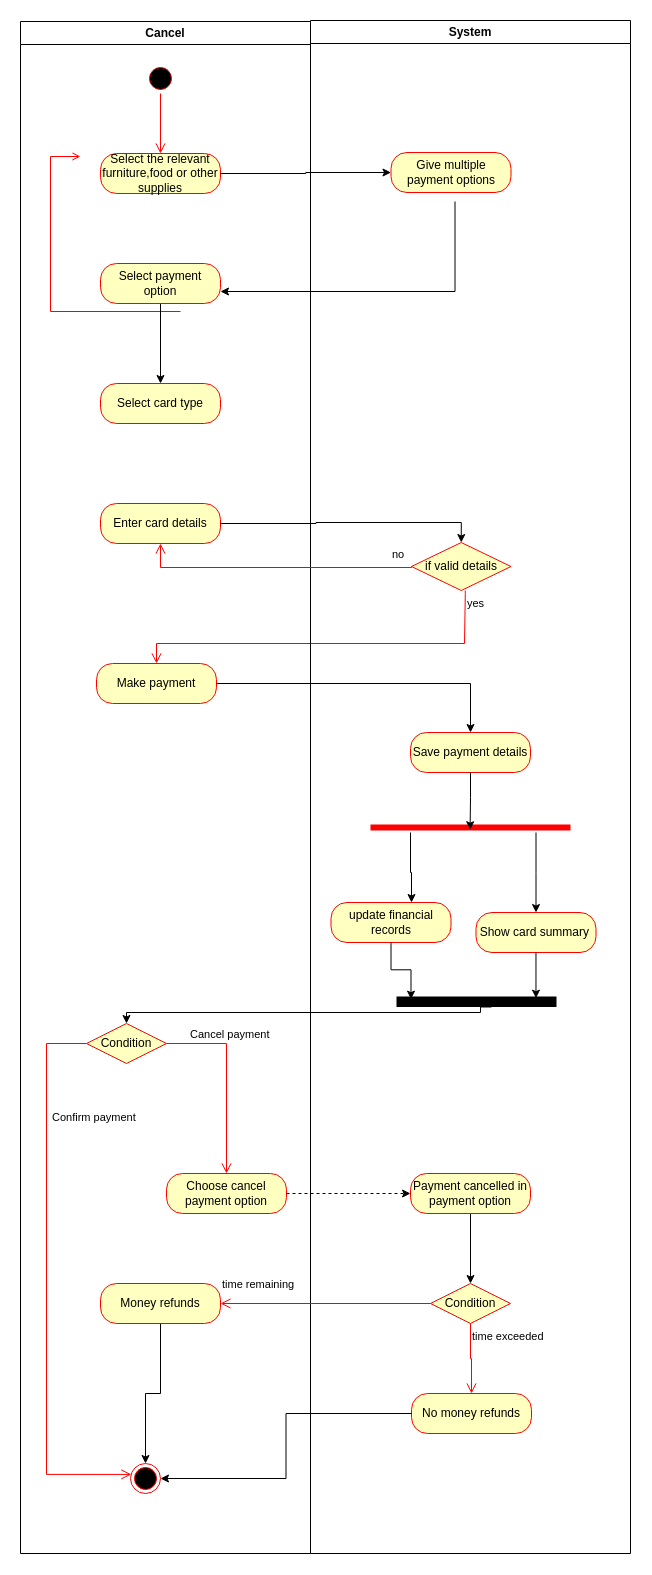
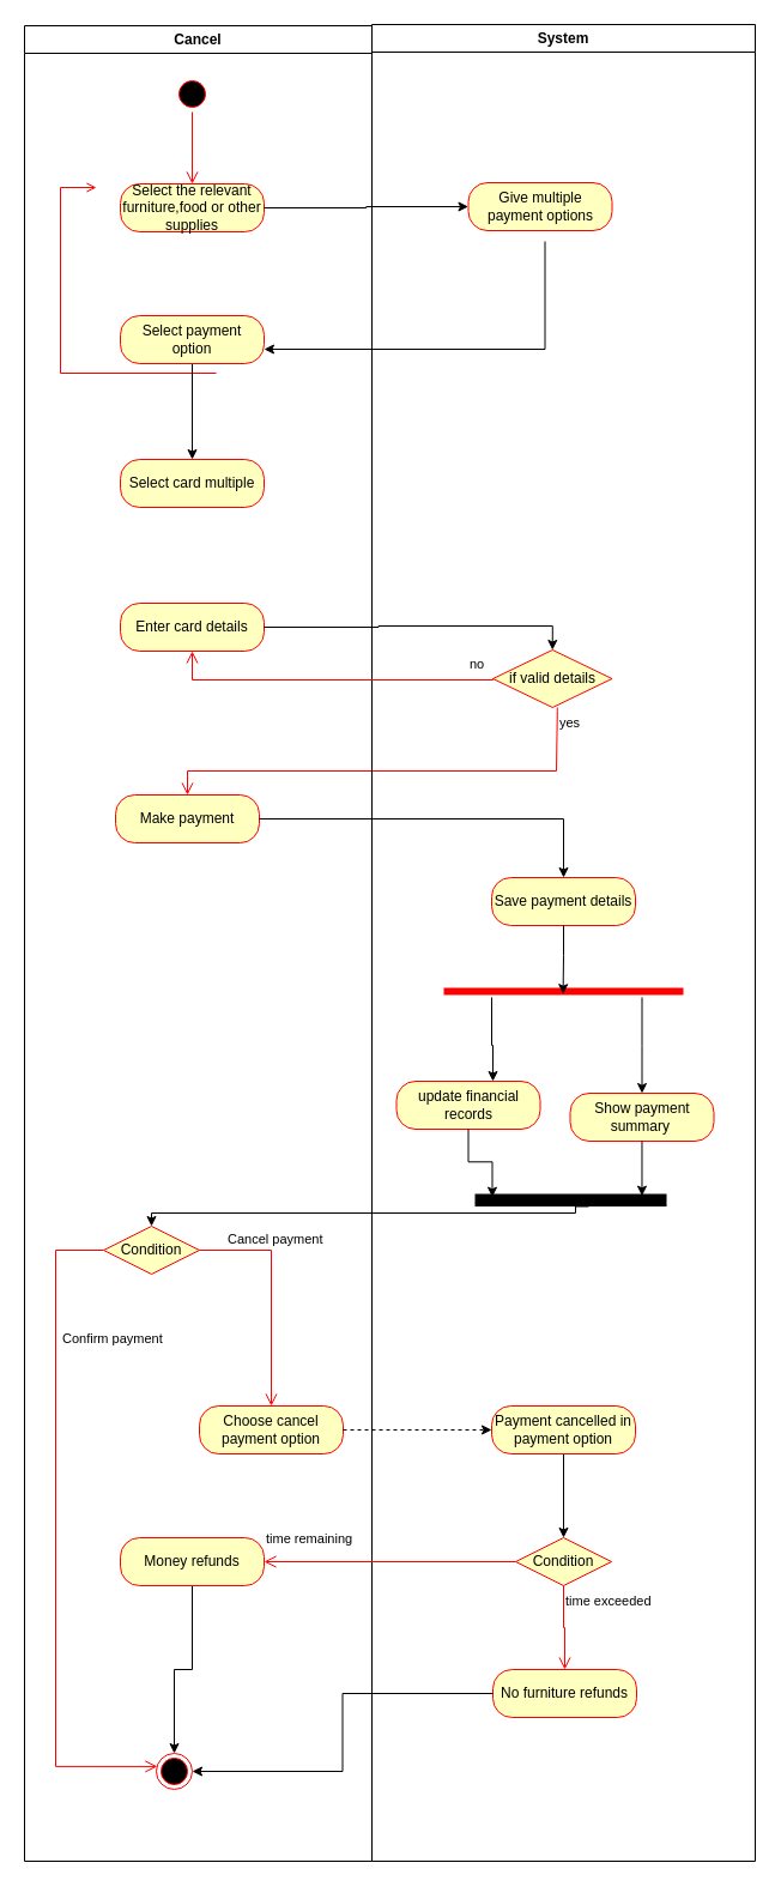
  <mxCell id="0" />
  <mxCell id="1" parent="0" />
  <mxCell id="2" value="Cancel" style="swimlane;whiteSpace=wrap" parent="1" vertex="1"><mxGeometry x="20" y="21" width="290" height="1532" as="geometry" /></mxCell>
  <mxCell id="3" value="" style="endArrow=open;strokeColor=#FF0000;endFill=1;rounded=0" parent="2" edge="1"><mxGeometry relative="1" as="geometry"><mxPoint x="115" y="160" as="sourcePoint" /></mxGeometry></mxCell>
  <mxCell id="4" value="" style="endArrow=open;strokeColor=#FF0000;endFill=1;rounded=0" parent="2" edge="1"><mxGeometry relative="1" as="geometry"><mxPoint x="115" y="270" as="sourcePoint" /></mxGeometry></mxCell>
  <mxCell id="5" value="" style="edgeStyle=elbowEdgeStyle;elbow=horizontal;strokeColor=#FF0000;endArrow=open;endFill=1;rounded=0" parent="2" edge="1"><mxGeometry width="100" height="100" relative="1" as="geometry"><mxPoint x="160" y="290" as="sourcePoint" /><mxPoint x="60" y="135" as="targetPoint" /><Array as="points"><mxPoint x="30" y="250" /></Array></mxGeometry></mxCell>
  <mxCell id="6" value="" style="ellipse;html=1;shape=startState;fillColor=#000000;strokeColor=#ff0000;" vertex="1" parent="2"><mxGeometry x="125" y="42" width="30" height="30" as="geometry" /></mxCell>
  <mxCell id="7" value="" style="edgeStyle=orthogonalEdgeStyle;html=1;verticalAlign=bottom;endArrow=open;endSize=8;strokeColor=#ff0000;rounded=0;entryX=0.5;entryY=0;entryDx=0;entryDy=0;" edge="1" source="6" parent="2" target="8"><mxGeometry relative="1" as="geometry"><mxPoint x="140" y="132" as="targetPoint" /></mxGeometry></mxCell>
  <mxCell id="8" value="Select the relevant furniture,food or other supplies" style="rounded=1;whiteSpace=wrap;html=1;arcSize=40;fontColor=#000000;fillColor=#ffffc0;strokeColor=#ff0000;" vertex="1" parent="2"><mxGeometry x="80" y="132" width="120" height="40" as="geometry" /></mxCell>
  <mxCell id="9" value="" style="edgeStyle=orthogonalEdgeStyle;rounded=0;orthogonalLoop=1;jettySize=auto;html=1;" edge="1" parent="2" source="10" target="11"><mxGeometry relative="1" as="geometry" /></mxCell>
  <mxCell id="10" value="Select payment option" style="rounded=1;whiteSpace=wrap;html=1;arcSize=40;fontColor=#000000;fillColor=#ffffc0;strokeColor=#ff0000;" vertex="1" parent="2"><mxGeometry x="80" y="242" width="120" height="40" as="geometry" /></mxCell>
- <mxCell id="11" value="Select card type" style="rounded=1;whiteSpace=wrap;html=1;arcSize=40;fontColor=#000000;fillColor=#ffffc0;strokeColor=#ff0000;" vertex="1" parent="2"><mxGeometry x="80" y="362" width="120" height="40" as="geometry" /></mxCell>
+ <mxCell id="11" value="Select card multiple" style="rounded=1;whiteSpace=wrap;html=1;arcSize=40;fontColor=#000000;fillColor=#ffffc0;strokeColor=#ff0000;" vertex="1" parent="2"><mxGeometry x="80" y="362" width="120" height="40" as="geometry" /></mxCell>
  <mxCell id="12" value="Enter card details" style="rounded=1;whiteSpace=wrap;html=1;arcSize=40;fontColor=#000000;fillColor=#ffffc0;strokeColor=#ff0000;" vertex="1" parent="2"><mxGeometry x="80" y="482" width="120" height="40" as="geometry" /></mxCell>
  <mxCell id="13" value="Make payment" style="rounded=1;whiteSpace=wrap;html=1;arcSize=40;fontColor=#000000;fillColor=#ffffc0;strokeColor=#ff0000;" vertex="1" parent="2"><mxGeometry x="76" y="642" width="120" height="40" as="geometry" /></mxCell>
  <mxCell id="14" value="Condition" style="rhombus;whiteSpace=wrap;html=1;fontColor=#000000;fillColor=#ffffc0;strokeColor=#ff0000;" vertex="1" parent="2"><mxGeometry x="66" y="1002" width="80" height="40" as="geometry" /></mxCell>
  <mxCell id="15" value="Cancel payment&amp;nbsp;" style="edgeStyle=orthogonalEdgeStyle;html=1;align=left;verticalAlign=bottom;endArrow=open;endSize=8;strokeColor=#ff0000;rounded=0;exitX=1;exitY=0.5;exitDx=0;exitDy=0;entryX=0.5;entryY=0;entryDx=0;entryDy=0;" edge="1" source="14" parent="2" target="17"><mxGeometry x="-0.769" relative="1" as="geometry"><mxPoint x="166" y="1182" as="targetPoint" /><Array as="points"><mxPoint x="206" y="1022" /></Array><mxPoint as="offset" /></mxGeometry></mxCell>
  <mxCell id="16" value="Confirm payment" style="edgeStyle=orthogonalEdgeStyle;html=1;align=left;verticalAlign=top;endArrow=open;endSize=8;strokeColor=#ff0000;rounded=0;exitX=0;exitY=0.5;exitDx=0;exitDy=0;entryX=0.03;entryY=0.364;entryDx=0;entryDy=0;entryPerimeter=0;" edge="1" source="14" parent="2" target="20"><mxGeometry x="-0.636" y="4" relative="1" as="geometry"><mxPoint x="90" y="1442" as="targetPoint" /><Array as="points"><mxPoint x="26" y="1022" /><mxPoint x="26" y="1453" /></Array><mxPoint as="offset" /></mxGeometry></mxCell>
  <mxCell id="17" value="Choose cancel payment option" style="rounded=1;whiteSpace=wrap;html=1;arcSize=40;fontColor=#000000;fillColor=#ffffc0;strokeColor=#ff0000;" vertex="1" parent="2"><mxGeometry x="146" y="1152" width="120" height="40" as="geometry" /></mxCell>
  <mxCell id="18" style="edgeStyle=orthogonalEdgeStyle;rounded=0;orthogonalLoop=1;jettySize=auto;html=1;entryX=0.5;entryY=0;entryDx=0;entryDy=0;" edge="1" parent="2" source="19" target="20"><mxGeometry relative="1" as="geometry" /></mxCell>
  <mxCell id="19" value="Money refunds" style="rounded=1;whiteSpace=wrap;html=1;arcSize=40;fontColor=#000000;fillColor=#ffffc0;strokeColor=#ff0000;" vertex="1" parent="2"><mxGeometry x="80" y="1262" width="120" height="40" as="geometry" /></mxCell>
  <mxCell id="20" value="" style="ellipse;html=1;shape=endState;fillColor=#000000;strokeColor=#ff0000;" vertex="1" parent="2"><mxGeometry x="110" y="1442" width="30" height="30" as="geometry" /></mxCell>
  <mxCell id="21" value="yes" style="edgeStyle=orthogonalEdgeStyle;html=1;align=left;verticalAlign=top;endArrow=open;endSize=8;strokeColor=#ff0000;rounded=0;exitX=0.5;exitY=1;exitDx=0;exitDy=0;entryX=0.5;entryY=0;entryDx=0;entryDy=0;" edge="1" parent="2" target="13"><mxGeometry x="-1" relative="1" as="geometry"><mxPoint x="140" y="642" as="targetPoint" /><mxPoint x="444.75" y="569.0" as="sourcePoint" /><Array as="points"><mxPoint x="445" y="572" /><mxPoint x="444" y="572" /><mxPoint x="444" y="622" /><mxPoint x="136" y="622" /></Array></mxGeometry></mxCell>
  <mxCell id="22" value="System" style="swimlane;whiteSpace=wrap" parent="1" vertex="1"><mxGeometry x="310" y="20" width="320" height="1533" as="geometry" /></mxCell>
  <mxCell id="23" value="" style="endArrow=open;strokeColor=#FF0000;endFill=1;rounded=0" parent="22" edge="1"><mxGeometry relative="1" as="geometry"><mxPoint x="75" y="160" as="sourcePoint" /></mxGeometry></mxCell>
  <mxCell id="24" value="" style="endArrow=open;strokeColor=#FF0000;endFill=1;rounded=0" parent="22" edge="1"><mxGeometry relative="1" as="geometry"><mxPoint x="75" y="270" as="sourcePoint" /></mxGeometry></mxCell>
  <mxCell id="25" value="Give multiple payment options" style="rounded=1;whiteSpace=wrap;html=1;arcSize=40;fontColor=#000000;fillColor=#ffffc0;strokeColor=#ff0000;" vertex="1" parent="22"><mxGeometry x="80.5" y="132" width="120" height="40" as="geometry" /></mxCell>
  <mxCell id="26" value="if valid details" style="rhombus;whiteSpace=wrap;html=1;fontColor=#000000;fillColor=#ffffc0;strokeColor=#ff0000;" vertex="1" parent="22"><mxGeometry x="101" y="522" width="99.5" height="48" as="geometry" /></mxCell>
  <mxCell id="27" value="Save payment details" style="rounded=1;whiteSpace=wrap;html=1;arcSize=40;fontColor=#000000;fillColor=#ffffc0;strokeColor=#ff0000;" vertex="1" parent="22"><mxGeometry x="100" y="712" width="120" height="40" as="geometry" /></mxCell>
  <mxCell id="28" style="edgeStyle=orthogonalEdgeStyle;rounded=0;orthogonalLoop=1;jettySize=auto;html=1;entryX=0.5;entryY=0;entryDx=0;entryDy=0;" edge="1" parent="22" source="30" target="33"><mxGeometry relative="1" as="geometry"><Array as="points"><mxPoint x="226" y="852" /></Array></mxGeometry></mxCell>
  <mxCell id="29" style="edgeStyle=orthogonalEdgeStyle;rounded=0;orthogonalLoop=1;jettySize=auto;html=1;" edge="1" parent="22" source="30" target="32"><mxGeometry relative="1" as="geometry"><Array as="points"><mxPoint x="100" y="852" /><mxPoint x="101" y="852" /></Array></mxGeometry></mxCell>
  <mxCell id="30" value="" style="shape=line;html=1;strokeWidth=6;strokeColor=#ff0000;" vertex="1" parent="22"><mxGeometry x="60" y="802" width="200" height="10" as="geometry" /></mxCell>
  <mxCell id="31" style="edgeStyle=orthogonalEdgeStyle;rounded=0;orthogonalLoop=1;jettySize=auto;html=1;entryX=0.498;entryY=0.722;entryDx=0;entryDy=0;entryPerimeter=0;" edge="1" parent="22" source="27" target="30"><mxGeometry relative="1" as="geometry" /></mxCell>
  <mxCell id="32" value="update financial records" style="rounded=1;whiteSpace=wrap;html=1;arcSize=40;fontColor=#000000;fillColor=#ffffc0;strokeColor=#ff0000;" vertex="1" parent="22"><mxGeometry x="20.5" y="882" width="120" height="40" as="geometry" /></mxCell>
- <mxCell id="33" value="Show card summary&amp;nbsp;" style="rounded=1;whiteSpace=wrap;html=1;arcSize=40;fontColor=#000000;fillColor=#ffffc0;strokeColor=#ff0000;" vertex="1" parent="22"><mxGeometry x="165.5" y="892" width="120" height="40" as="geometry" /></mxCell>
+ <mxCell id="33" value="Show payment summary&amp;nbsp;" style="rounded=1;whiteSpace=wrap;html=1;arcSize=40;fontColor=#000000;fillColor=#ffffc0;strokeColor=#ff0000;" vertex="1" parent="22"><mxGeometry x="165.5" y="892" width="120" height="40" as="geometry" /></mxCell>
  <mxCell id="34" value="" style="html=1;points=[];perimeter=orthogonalPerimeter;fillColor=strokeColor;rotation=90;" vertex="1" parent="22"><mxGeometry x="161.25" y="901.75" width="9.5" height="159" as="geometry" /></mxCell>
  <mxCell id="35" style="edgeStyle=orthogonalEdgeStyle;rounded=0;orthogonalLoop=1;jettySize=auto;html=1;entryX=0.227;entryY=0.912;entryDx=0;entryDy=0;entryPerimeter=0;" edge="1" parent="22" source="32" target="34"><mxGeometry relative="1" as="geometry" /></mxCell>
  <mxCell id="36" style="edgeStyle=orthogonalEdgeStyle;rounded=0;orthogonalLoop=1;jettySize=auto;html=1;entryX=0.122;entryY=0.126;entryDx=0;entryDy=0;entryPerimeter=0;" edge="1" parent="22" source="33" target="34"><mxGeometry relative="1" as="geometry" /></mxCell>
  <mxCell id="37" style="edgeStyle=orthogonalEdgeStyle;rounded=0;orthogonalLoop=1;jettySize=auto;html=1;" edge="1" parent="22" source="38" target="39"><mxGeometry relative="1" as="geometry" /></mxCell>
  <mxCell id="38" value="Payment cancelled in payment option" style="rounded=1;whiteSpace=wrap;html=1;arcSize=40;fontColor=#000000;fillColor=#ffffc0;strokeColor=#ff0000;" vertex="1" parent="22"><mxGeometry x="100" y="1153" width="120" height="40" as="geometry" /></mxCell>
  <mxCell id="39" value="Condition" style="rhombus;whiteSpace=wrap;html=1;fontColor=#000000;fillColor=#ffffc0;strokeColor=#ff0000;" vertex="1" parent="22"><mxGeometry x="120" y="1263" width="80" height="40" as="geometry" /></mxCell>
  <mxCell id="40" value="time exceeded" style="edgeStyle=orthogonalEdgeStyle;html=1;align=left;verticalAlign=top;endArrow=open;endSize=8;strokeColor=#ff0000;rounded=0;entryX=0.5;entryY=0;entryDx=0;entryDy=0;" edge="1" source="39" parent="22" target="41"><mxGeometry x="-1" relative="1" as="geometry"><mxPoint x="160" y="1363" as="targetPoint" /></mxGeometry></mxCell>
- <mxCell id="41" value="No money refunds" style="rounded=1;whiteSpace=wrap;html=1;arcSize=40;fontColor=#000000;fillColor=#ffffc0;strokeColor=#ff0000;" vertex="1" parent="22"><mxGeometry x="101" y="1373" width="120" height="40" as="geometry" /></mxCell>
+ <mxCell id="41" value="No furniture refunds" style="rounded=1;whiteSpace=wrap;html=1;arcSize=40;fontColor=#000000;fillColor=#ffffc0;strokeColor=#ff0000;" vertex="1" parent="22"><mxGeometry x="101" y="1373" width="120" height="40" as="geometry" /></mxCell>
  <mxCell id="42" value="" style="endArrow=open;strokeColor=#FF0000;endFill=1;rounded=0" parent="1" edge="1"><mxGeometry relative="1" as="geometry"><mxPoint x="204.5" y="371" as="sourcePoint" /></mxGeometry></mxCell>
  <mxCell id="43" value="" style="edgeStyle=orthogonalEdgeStyle;rounded=0;orthogonalLoop=1;jettySize=auto;html=1;" edge="1" parent="1"><mxGeometry relative="1" as="geometry"><mxPoint x="444.5" y="156" as="sourcePoint" /></mxGeometry></mxCell>
  <mxCell id="44" value="" style="edgeStyle=orthogonalEdgeStyle;rounded=0;orthogonalLoop=1;jettySize=auto;html=1;" edge="1" parent="1" target="10"><mxGeometry relative="1" as="geometry"><mxPoint x="454.5" y="201" as="sourcePoint" /><Array as="points"><mxPoint x="454.5" y="291" /></Array></mxGeometry></mxCell>
  <mxCell id="45" value="" style="edgeStyle=orthogonalEdgeStyle;rounded=0;orthogonalLoop=1;jettySize=auto;html=1;entryX=0.5;entryY=0;entryDx=0;entryDy=0;" edge="1" parent="1" source="12" target="26"><mxGeometry relative="1" as="geometry"><mxPoint x="334" y="523" as="targetPoint" /></mxGeometry></mxCell>
  <mxCell id="46" value="no" style="edgeStyle=orthogonalEdgeStyle;html=1;align=left;verticalAlign=bottom;endArrow=open;endSize=8;strokeColor=#ff0000;rounded=0;entryX=0.5;entryY=1;entryDx=0;entryDy=0;exitX=0;exitY=0.5;exitDx=0;exitDy=0;" edge="1" source="26" parent="1" target="12"><mxGeometry x="-0.839" y="-4" relative="1" as="geometry"><mxPoint x="530" y="513" as="targetPoint" /><Array as="points"><mxPoint x="160" y="567" /></Array><mxPoint as="offset" /></mxGeometry></mxCell>
  <mxCell id="47" style="edgeStyle=orthogonalEdgeStyle;rounded=0;orthogonalLoop=1;jettySize=auto;html=1;" edge="1" parent="1" source="13" target="27"><mxGeometry relative="1" as="geometry" /></mxCell>
  <mxCell id="48" style="edgeStyle=orthogonalEdgeStyle;rounded=0;orthogonalLoop=1;jettySize=auto;html=1;" edge="1" parent="1" source="8" target="25"><mxGeometry relative="1" as="geometry" /></mxCell>
  <mxCell id="49" value="" style="edgeStyle=orthogonalEdgeStyle;rounded=0;orthogonalLoop=1;jettySize=auto;html=1;dashed=1;" edge="1" parent="1" source="17" target="38"><mxGeometry relative="1" as="geometry" /></mxCell>
  <mxCell id="50" value="time remaining" style="edgeStyle=orthogonalEdgeStyle;html=1;align=left;verticalAlign=bottom;endArrow=open;endSize=8;strokeColor=#ff0000;rounded=0;exitX=0;exitY=0.5;exitDx=0;exitDy=0;entryX=1;entryY=0.5;entryDx=0;entryDy=0;" edge="1" source="39" parent="1" target="19"><mxGeometry x="1" y="-10" relative="1" as="geometry"><mxPoint x="360" y="1303" as="targetPoint" /><mxPoint as="offset" /></mxGeometry></mxCell>
  <mxCell id="51" style="edgeStyle=orthogonalEdgeStyle;rounded=0;orthogonalLoop=1;jettySize=auto;html=1;exitX=1.053;exitY=0.406;exitDx=0;exitDy=0;exitPerimeter=0;entryX=0.5;entryY=0;entryDx=0;entryDy=0;" edge="1" parent="1" source="34" target="14"><mxGeometry relative="1" as="geometry"><mxPoint x="480.754" y="1002.995" as="sourcePoint" /><mxPoint x="137" y="1023" as="targetPoint" /><Array as="points"><mxPoint x="480" y="1007" /><mxPoint x="480" y="1012" /><mxPoint x="126" y="1012" /></Array></mxGeometry></mxCell>
  <mxCell id="52" style="edgeStyle=orthogonalEdgeStyle;rounded=0;orthogonalLoop=1;jettySize=auto;html=1;entryX=1;entryY=0.5;entryDx=0;entryDy=0;" edge="1" parent="1" source="41" target="20"><mxGeometry relative="1" as="geometry"><mxPoint x="180" y="1463" as="targetPoint" /></mxGeometry></mxCell>
